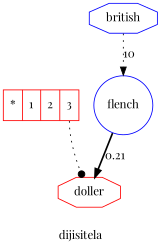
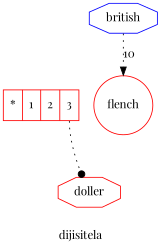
  digraph {
    fontname="Playfair Display"
    label=dijisitela
    node [color=red fontname="Playfair Display" shape=octagon]
    edge [arrowhead=normal fontname="Playfair Display" style=dotted]
    n1 [label=doller]
    n2 [label=" *|<1>1|<2>2|<3>3" shape=record]
    n3 [color=blue label=british]
-   n4 [color=blue label=flench shape=circle]
+   n4 [label=flench shape=circle]
    subgraph sub_1 {
      n1
      n2
    }
    n2 -> n1 [arrowhead=dot tailport=3]
    n3 -> n4 [label=10]
-   n4 -> n1 [label=0.21 style=bold]
  }
